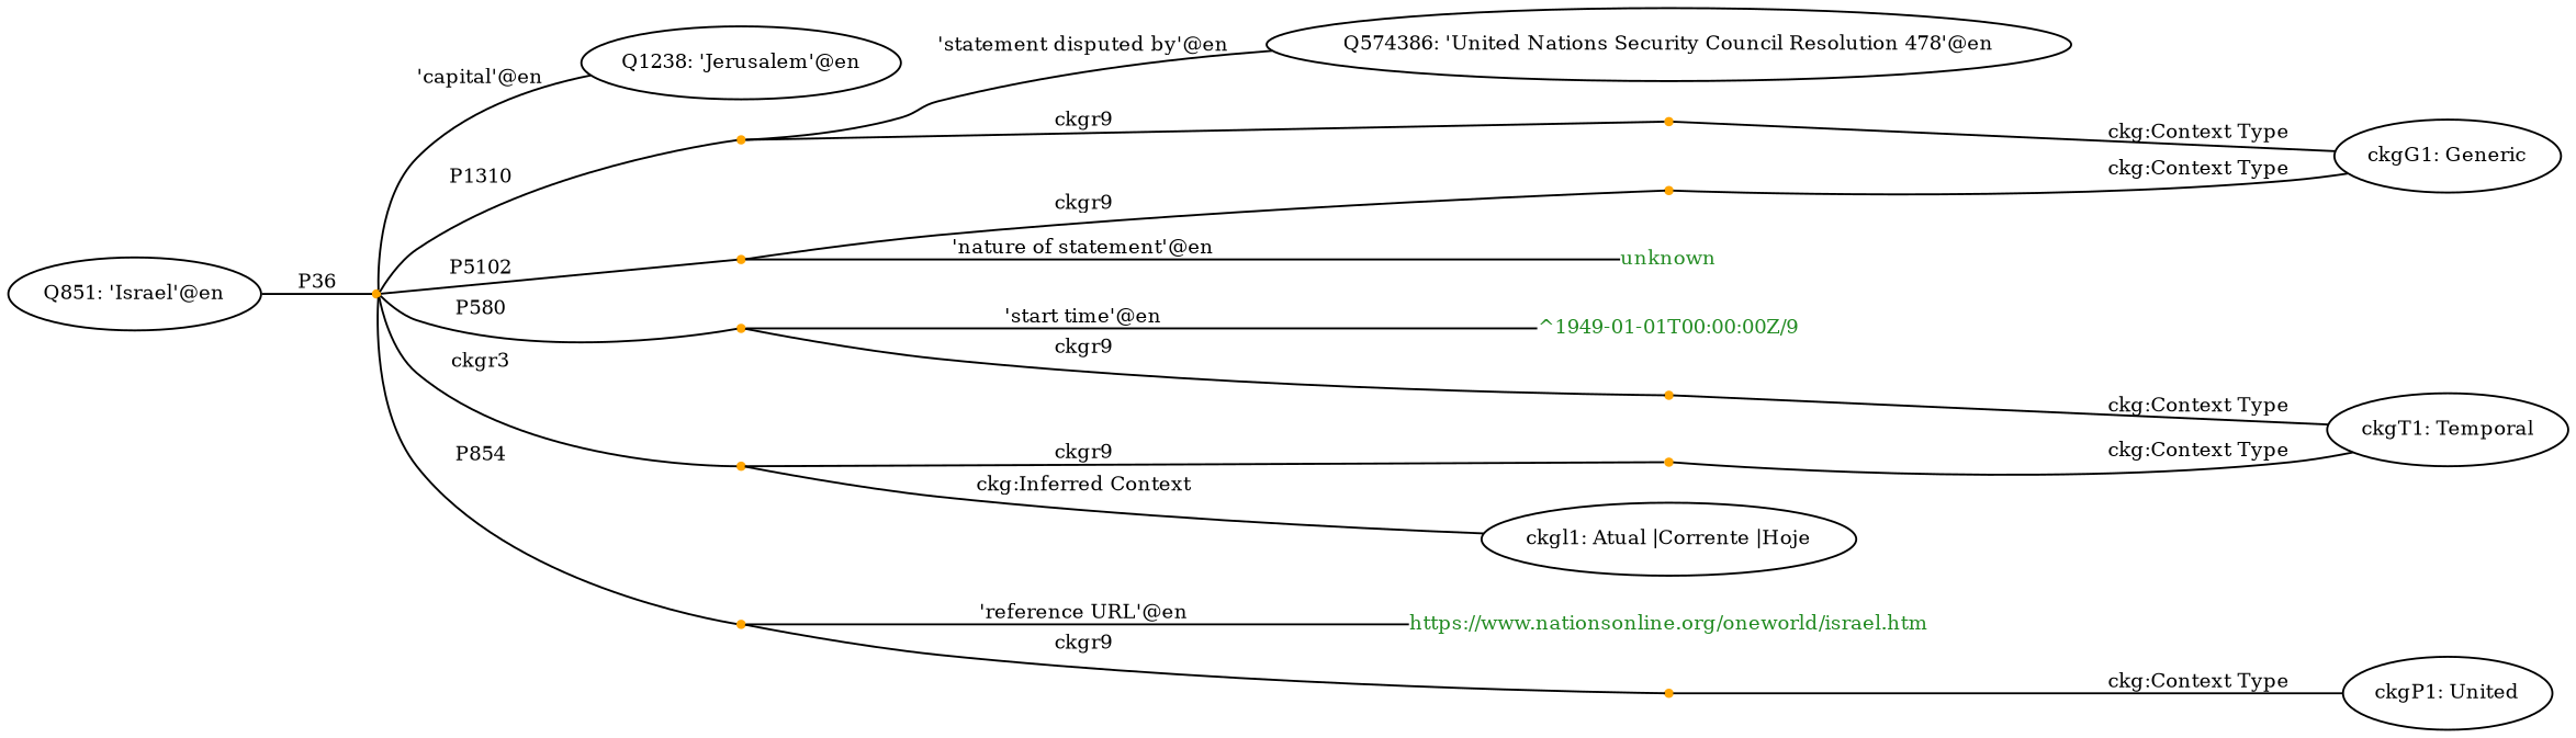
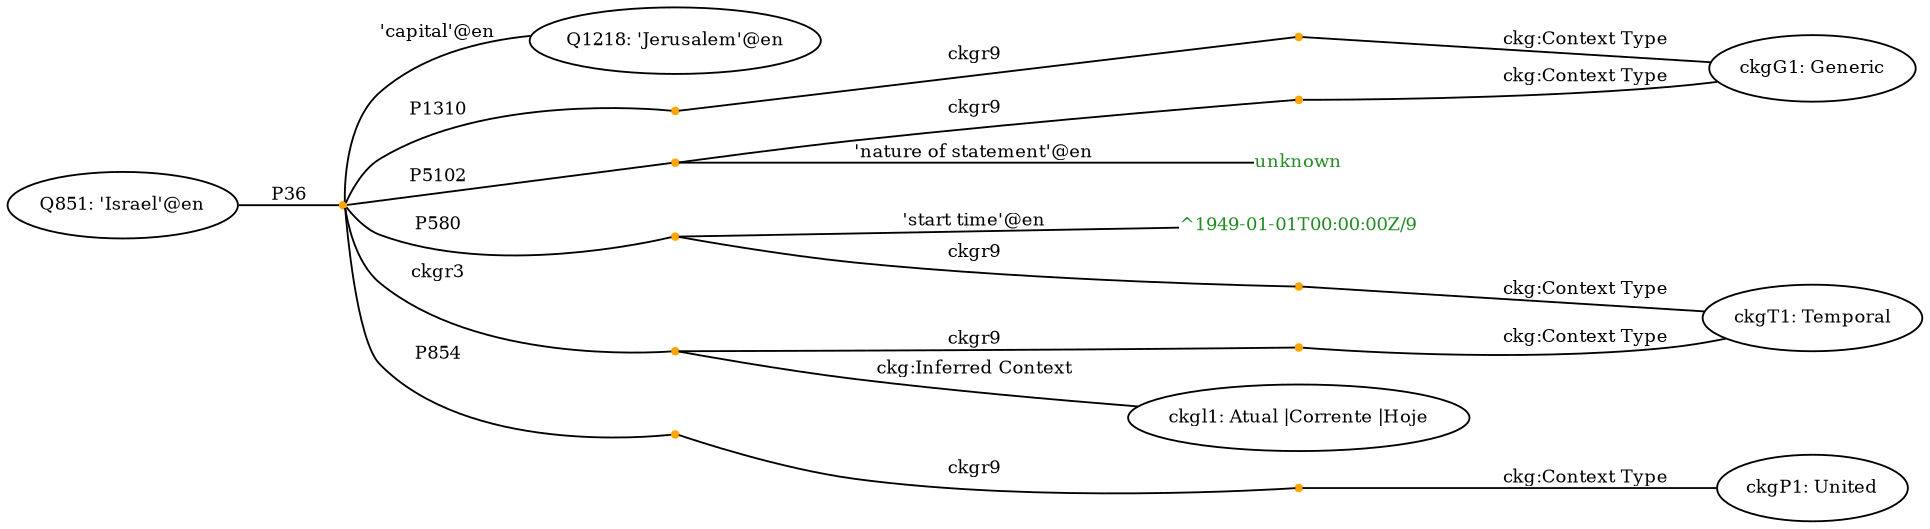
  strict graph {
    fontsize=20
    rankdir=LR
    node [fontcolor=black fontsize=10 shape=point color=orange style=filled]
    edge [fontsize=10]
    n1 [label="Q851: 'Israel'@en" shape=ellipse color="" style=""]
    "Q801-P36-Q1218-7c37b2d8-0"
-   n3 [label="Q1238: 'Jerusalem'@en" shape=ellipse color="" style=""]
+   n3 [label="Q1218: 'Jerusalem'@en" shape=ellipse color="" style=""]
    "Q801-P36-Q1218-7c37b2d8-0-P1310-Q574386-0"
    "Q801-P36-Q1218-7c37b2d8-0-P5102" [fontcolor=forestgreen]
    "Q801-P36-Q1218-7c37b2d8-0-P580-3c1b91-0" [fontcolor=forestgreen]
    "Q801-P36-Q1218-7c37b2d8-0-P854" [fontcolor=forestgreen]
    "Q801-P36-Q1218-7c37b2d8-0-ckgr3"
-   n9 [label="Q574386: 'United Nations Security Council Resolution 478'@en" shape=ellipse color="" style=""]
    "Q801-P36-Q1218-7c37b2d8-0-P1310-Q574386-0-P1310"
    n11 [fontcolor=forestgreen label=unknown shape=plain color="" style=""]
    "Q801-P36-Q1218-7c37b2d8-0-P5102-ckgG1"
    n13 [fontcolor=forestgreen label="^1949-01-01T00:00:00Z/9" shape=plain color="" style=""]
    "Q801-P36-Q1218-7c37b2d8-0-P580-3c1b91-0-P580"
-   n15 [fontcolor=forestgreen label="https://www.nationsonline.org/oneworld/israel.htm" shape=plain color="" style=""]
    "Q801-P36-Q1218-7c37b2d8-0-P854-P854"
    n17 [label="ckgl1: Atual |Corrente |Hoje" shape=ellipse color="" style=""]
    "Q801-P36-Q1218-7c37b2d8-0-ckgr3-ckgT1"
    n19 [label="ckgG1: Generic" shape=ellipse color="" style=""]
    n20 [label="ckgT1: Temporal" shape=ellipse color="" style=""]
    n21 [label="ckgP1: United" shape=ellipse color="" style=""]
    n1 -- "Q801-P36-Q1218-7c37b2d8-0" [label=P36]
    "Q801-P36-Q1218-7c37b2d8-0" -- n3 [label="'capital'@en"]
    "Q801-P36-Q1218-7c37b2d8-0" -- "Q801-P36-Q1218-7c37b2d8-0-P1310-Q574386-0" [label=P1310]
    "Q801-P36-Q1218-7c37b2d8-0" -- "Q801-P36-Q1218-7c37b2d8-0-P5102" [label=P5102]
    "Q801-P36-Q1218-7c37b2d8-0" -- "Q801-P36-Q1218-7c37b2d8-0-P580-3c1b91-0" [label=P580]
    "Q801-P36-Q1218-7c37b2d8-0" -- "Q801-P36-Q1218-7c37b2d8-0-P854" [label=P854]
    "Q801-P36-Q1218-7c37b2d8-0" -- "Q801-P36-Q1218-7c37b2d8-0-ckgr3" [label=ckgr3]
-   "Q801-P36-Q1218-7c37b2d8-0-P1310-Q574386-0" -- n9 [label="'statement disputed by'@en"]
    "Q801-P36-Q1218-7c37b2d8-0-P1310-Q574386-0" -- "Q801-P36-Q1218-7c37b2d8-0-P1310-Q574386-0-P1310" [label=ckgr9]
    "Q801-P36-Q1218-7c37b2d8-0-P5102" -- n11 [label="'nature of statement'@en"]
    "Q801-P36-Q1218-7c37b2d8-0-P5102" -- "Q801-P36-Q1218-7c37b2d8-0-P5102-ckgG1" [label=ckgr9]
    "Q801-P36-Q1218-7c37b2d8-0-P580-3c1b91-0" -- n13 [label="'start time'@en"]
    "Q801-P36-Q1218-7c37b2d8-0-P580-3c1b91-0" -- "Q801-P36-Q1218-7c37b2d8-0-P580-3c1b91-0-P580" [label=ckgr9]
-   "Q801-P36-Q1218-7c37b2d8-0-P854" -- n15 [label="'reference URL'@en"]
    "Q801-P36-Q1218-7c37b2d8-0-P854" -- "Q801-P36-Q1218-7c37b2d8-0-P854-P854" [label=ckgr9]
    "Q801-P36-Q1218-7c37b2d8-0-ckgr3" -- n17 [label="ckg:Inferred Context"]
    "Q801-P36-Q1218-7c37b2d8-0-ckgr3" -- "Q801-P36-Q1218-7c37b2d8-0-ckgr3-ckgT1" [label=ckgr9]
    "Q801-P36-Q1218-7c37b2d8-0-P1310-Q574386-0-P1310" -- n19 [label="ckg:Context Type"]
    "Q801-P36-Q1218-7c37b2d8-0-P5102-ckgG1" -- n19 [label="ckg:Context Type"]
    "Q801-P36-Q1218-7c37b2d8-0-P580-3c1b91-0-P580" -- n20 [label="ckg:Context Type"]
    "Q801-P36-Q1218-7c37b2d8-0-P854-P854" -- n21 [label="ckg:Context Type"]
    "Q801-P36-Q1218-7c37b2d8-0-ckgr3-ckgT1" -- n20 [label="ckg:Context Type"]
  }
